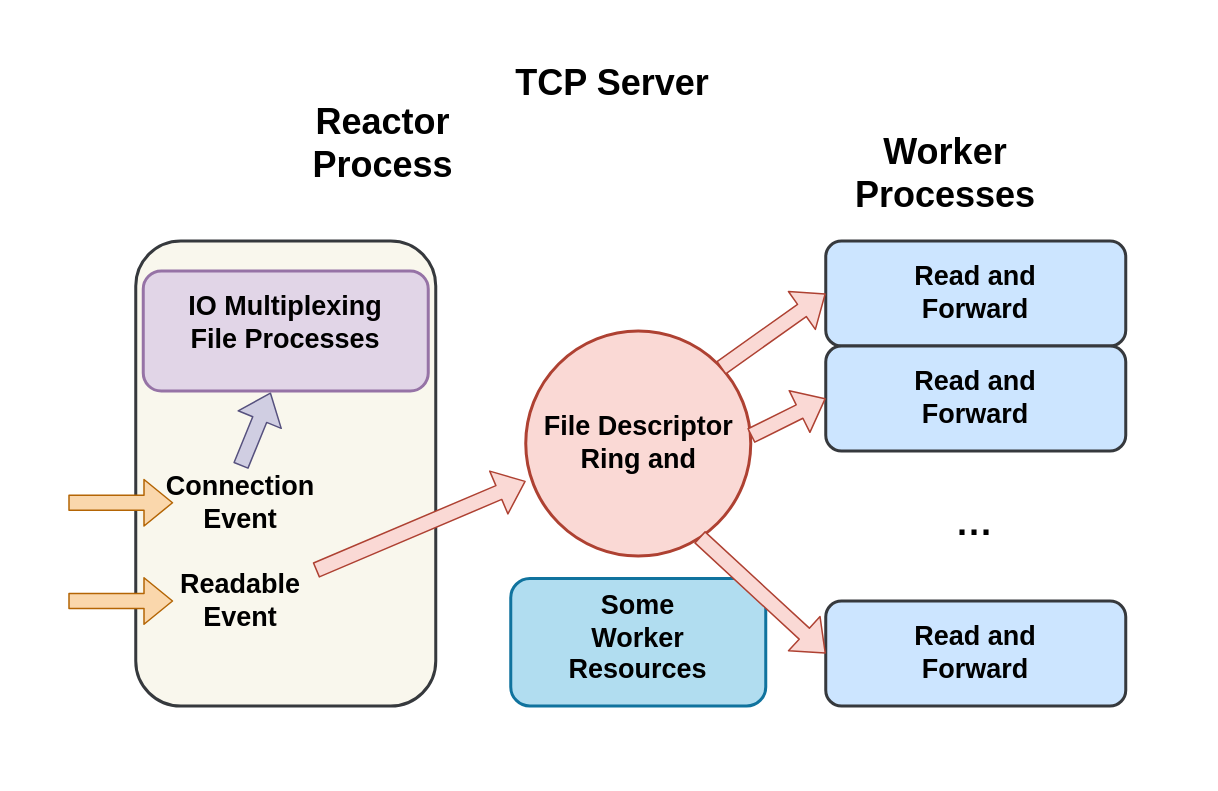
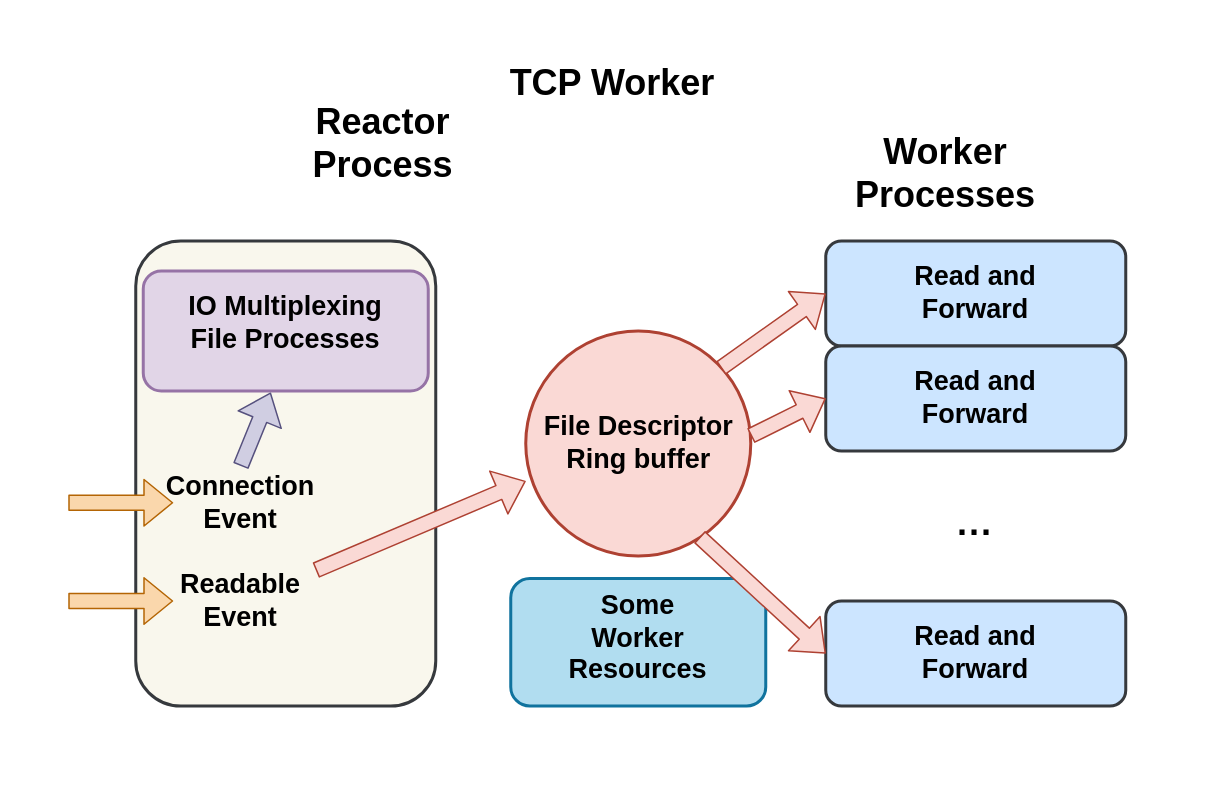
  <mxCell id="0" />
  <mxCell id="1" parent="0" />
  <mxCell id="2" value="" style="rounded=1;whiteSpace=wrap;html=1;strokeColor=#36393d;fillColor=#f9f7ed;strokeWidth=2;" parent="1" vertex="1"><mxGeometry x="90" y="160" width="200" height="310" as="geometry" /></mxCell>
  <mxCell id="3" value="" style="rounded=1;whiteSpace=wrap;html=1;strokeColor=#9673a6;strokeWidth=2;fillColor=#e1d5e7;" parent="1" vertex="1"><mxGeometry x="95" y="180" width="190" height="80" as="geometry" /></mxCell>
  <mxCell id="4" value="" style="rounded=1;whiteSpace=wrap;html=1;strokeColor=#10739e;strokeWidth=2;fillColor=#b1ddf0;" parent="1" vertex="1"><mxGeometry x="340" y="385" width="170" height="85" as="geometry" /></mxCell>
  <mxCell id="5" value="" style="ellipse;whiteSpace=wrap;html=1;aspect=fixed;strokeColor=#ae4132;strokeWidth=2;fillColor=#fad9d5;" parent="1" vertex="1"><mxGeometry x="350" y="220" width="150" height="150" as="geometry" /></mxCell>
  <mxCell id="6" value="" style="rounded=1;whiteSpace=wrap;html=1;strokeColor=#36393d;fillColor=#cce5ff;strokeWidth=2;" parent="1" vertex="1"><mxGeometry x="550" y="160" width="200" height="70" as="geometry" /></mxCell>
  <mxCell id="7" value="" style="rounded=1;whiteSpace=wrap;html=1;strokeColor=#36393d;fillColor=#cce5ff;strokeWidth=2;" parent="1" vertex="1"><mxGeometry x="550" y="230" width="200" height="70" as="geometry" /></mxCell>
  <mxCell id="8" value="" style="rounded=1;whiteSpace=wrap;html=1;strokeColor=#36393d;fillColor=#cce5ff;strokeWidth=2;" parent="1" vertex="1"><mxGeometry x="550" y="400" width="200" height="70" as="geometry" /></mxCell>
  <mxCell id="9" value="&lt;h1&gt;&lt;font color=&quot;#000000&quot;&gt;···&lt;/font&gt;&lt;/h1&gt;" style="text;strokeColor=none;align=center;fillColor=none;html=1;verticalAlign=middle;whiteSpace=wrap;rounded=0;strokeWidth=2;" parent="1" vertex="1"><mxGeometry x="620" y="340" width="60" height="30" as="geometry" /></mxCell>
  <mxCell id="10" value="&lt;h1&gt;Reactor Process&lt;/h1&gt;" style="text;strokeColor=none;align=center;fillColor=none;html=1;verticalAlign=middle;whiteSpace=wrap;rounded=0;strokeWidth=2;fontColor=#000000;" parent="1" vertex="1"><mxGeometry x="225" y="80" width="60" height="30" as="geometry" /></mxCell>
  <mxCell id="11" value="&lt;h1&gt;Worker Processes&lt;/h1&gt;" style="text;strokeColor=none;align=center;fillColor=none;html=1;verticalAlign=middle;whiteSpace=wrap;rounded=0;strokeWidth=2;fontColor=#000000;" parent="1" vertex="1"><mxGeometry x="600" y="100" width="60" height="30" as="geometry" /></mxCell>
- <mxCell id="12" value="&lt;h2&gt;File Descriptor Ring and&lt;/h2&gt;" style="text;strokeColor=none;align=center;fillColor=none;html=1;verticalAlign=middle;whiteSpace=wrap;rounded=0;strokeWidth=2;fontColor=#000000;" parent="1" vertex="1"><mxGeometry x="357.5" y="280" width="135" height="30" as="geometry" /></mxCell>
- <mxCell id="13" value="&lt;h1&gt;TCP Server&lt;/h1&gt;" style="text;strokeColor=none;align=center;fillColor=none;html=1;verticalAlign=middle;whiteSpace=wrap;rounded=0;strokeWidth=2;fontColor=#000000;" parent="1" vertex="1"><mxGeometry x="323" y="40" width="170" height="30" as="geometry" /></mxCell>
+ <mxCell id="12" value="&lt;h2&gt;File Descriptor Ring buffer&lt;/h2&gt;" style="text;strokeColor=none;align=center;fillColor=none;html=1;verticalAlign=middle;whiteSpace=wrap;rounded=0;strokeWidth=2;fontColor=#000000;" parent="1" vertex="1"><mxGeometry x="357.5" y="280" width="135" height="30" as="geometry" /></mxCell>
+ <mxCell id="13" value="&lt;h1&gt;TCP Worker&lt;/h1&gt;" style="text;strokeColor=none;align=center;fillColor=none;html=1;verticalAlign=middle;whiteSpace=wrap;rounded=0;strokeWidth=2;fontColor=#000000;" parent="1" vertex="1"><mxGeometry x="323" y="40" width="170" height="30" as="geometry" /></mxCell>
  <mxCell id="14" value="&lt;h2&gt;Some Worker Resources&lt;/h2&gt;" style="text;strokeColor=none;align=center;fillColor=none;html=1;verticalAlign=middle;whiteSpace=wrap;rounded=0;strokeWidth=2;fontColor=#000000;" parent="1" vertex="1"><mxGeometry x="395" y="410" width="60" height="30" as="geometry" /></mxCell>
  <mxCell id="15" value="&lt;h2&gt;IO Multiplexing File Processes&lt;/h2&gt;" style="text;strokeColor=none;align=center;fillColor=none;html=1;verticalAlign=middle;whiteSpace=wrap;rounded=0;strokeWidth=2;fontColor=#000000;" parent="1" vertex="1"><mxGeometry x="115" y="200" width="150" height="30" as="geometry" /></mxCell>
  <mxCell id="16" value="&lt;h2&gt;Connection Event&lt;/h2&gt;" style="text;strokeColor=none;align=center;fillColor=none;html=1;verticalAlign=middle;whiteSpace=wrap;rounded=0;strokeWidth=2;fontColor=#000000;" parent="1" vertex="1"><mxGeometry x="130" y="320" width="60" height="30" as="geometry" /></mxCell>
  <mxCell id="17" value="&lt;h2&gt;Readable Event&lt;/h2&gt;" style="text;strokeColor=none;align=center;fillColor=none;html=1;verticalAlign=middle;whiteSpace=wrap;rounded=0;strokeWidth=2;fontColor=#000000;" parent="1" vertex="1"><mxGeometry x="130" y="385" width="60" height="30" as="geometry" /></mxCell>
  <mxCell id="18" value="" style="shape=flexArrow;endArrow=classic;html=1;fontColor=#000000;strokeColor=#b46504;fillColor=#fad7ac;" parent="1" edge="1"><mxGeometry width="50" height="50" relative="1" as="geometry"><mxPoint x="45" y="400" as="sourcePoint" /><mxPoint x="115" y="400" as="targetPoint" /></mxGeometry></mxCell>
  <mxCell id="19" value="" style="shape=flexArrow;endArrow=classic;html=1;fontColor=#000000;strokeColor=#b46504;fillColor=#fad7ac;" parent="1" edge="1"><mxGeometry width="50" height="50" relative="1" as="geometry"><mxPoint x="45" y="334.5" as="sourcePoint" /><mxPoint x="115" y="334.5" as="targetPoint" /></mxGeometry></mxCell>
  <mxCell id="20" value="" style="shape=flexArrow;endArrow=classic;html=1;fontColor=#000000;strokeColor=#56517e;fillColor=#d0cee2;" parent="1" edge="1"><mxGeometry width="50" height="50" relative="1" as="geometry"><mxPoint x="160" y="310" as="sourcePoint" /><mxPoint x="180" y="261" as="targetPoint" /></mxGeometry></mxCell>
  <mxCell id="21" value="" style="shape=flexArrow;endArrow=classic;html=1;fontColor=#000000;strokeColor=#ae4132;entryX=0;entryY=0.667;entryDx=0;entryDy=0;entryPerimeter=0;fillColor=#fad9d5;" parent="1" target="5" edge="1"><mxGeometry width="50" height="50" relative="1" as="geometry"><mxPoint x="210" y="379.5" as="sourcePoint" /><mxPoint x="230" y="330.5" as="targetPoint" /></mxGeometry></mxCell>
  <mxCell id="22" value="" style="shape=flexArrow;endArrow=classic;html=1;fontColor=#000000;strokeColor=#ae4132;entryX=0;entryY=0.5;entryDx=0;entryDy=0;fillColor=#fad9d5;" parent="1" target="6" edge="1"><mxGeometry width="50" height="50" relative="1" as="geometry"><mxPoint x="480" y="244.72" as="sourcePoint" /><mxPoint x="620" y="185.27" as="targetPoint" /></mxGeometry></mxCell>
  <mxCell id="23" value="" style="shape=flexArrow;endArrow=classic;html=1;fontColor=#000000;strokeColor=#ae4132;entryX=0;entryY=0.5;entryDx=0;entryDy=0;fillColor=#fad9d5;" parent="1" target="7" edge="1"><mxGeometry width="50" height="50" relative="1" as="geometry"><mxPoint x="500" y="289.86" as="sourcePoint" /><mxPoint x="570" y="240.14" as="targetPoint" /></mxGeometry></mxCell>
  <mxCell id="24" value="" style="shape=flexArrow;endArrow=classic;html=1;fontColor=#000000;strokeColor=#ae4132;entryX=0;entryY=0.5;entryDx=0;entryDy=0;fillColor=#fad9d5;exitX=0.772;exitY=0.915;exitDx=0;exitDy=0;exitPerimeter=0;" parent="1" source="5" target="8" edge="1"><mxGeometry width="50" height="50" relative="1" as="geometry"><mxPoint x="465" y="350" as="sourcePoint" /><mxPoint x="515" y="325.14" as="targetPoint" /></mxGeometry></mxCell>
  <mxCell id="25" value="&lt;h2&gt;Read and Forward&lt;/h2&gt;" style="text;strokeColor=none;align=center;fillColor=none;html=1;verticalAlign=middle;whiteSpace=wrap;rounded=0;strokeWidth=2;fontColor=#000000;" parent="1" vertex="1"><mxGeometry x="590" y="180" width="120" height="30" as="geometry" /></mxCell>
  <mxCell id="26" value="&lt;h2&gt;Read and Forward&lt;/h2&gt;" style="text;strokeColor=none;align=center;fillColor=none;html=1;verticalAlign=middle;whiteSpace=wrap;rounded=0;strokeWidth=2;fontColor=#000000;" parent="1" vertex="1"><mxGeometry x="590" y="250" width="120" height="30" as="geometry" /></mxCell>
  <mxCell id="27" value="&lt;h2&gt;Read and Forward&lt;/h2&gt;" style="text;strokeColor=none;align=center;fillColor=none;html=1;verticalAlign=middle;whiteSpace=wrap;rounded=0;strokeWidth=2;fontColor=#000000;" parent="1" vertex="1"><mxGeometry x="590" y="420" width="120" height="30" as="geometry" /></mxCell>
  <mxCell id="28" value="" style="ellipse;whiteSpace=wrap;html=1;aspect=fixed;strokeColor=none;strokeWidth=2;fontColor=#000000;fillColor=none;" parent="1" vertex="1"><mxGeometry x="20" y="280" width="160" height="160" as="geometry" /></mxCell>
  <mxCell id="29" value="" style="ellipse;whiteSpace=wrap;html=1;aspect=fixed;strokeColor=none;strokeWidth=2;fontColor=#000000;fillColor=none;" parent="1" vertex="1"><mxGeometry x="125" y="345" width="160" height="160" as="geometry" /></mxCell>
  <mxCell id="30" value="" style="ellipse;whiteSpace=wrap;html=1;aspect=fixed;strokeColor=none;strokeWidth=2;fontColor=#000000;fillColor=none;" parent="1" vertex="1"><mxGeometry x="630" y="240" width="160" height="160" as="geometry" /></mxCell>
  <mxCell id="31" value="" style="ellipse;whiteSpace=wrap;html=1;aspect=fixed;strokeColor=none;strokeWidth=2;fontColor=#000000;fillColor=none;" parent="1" vertex="1"><mxGeometry x="323" y="20" width="160" height="160" as="geometry" /></mxCell>
